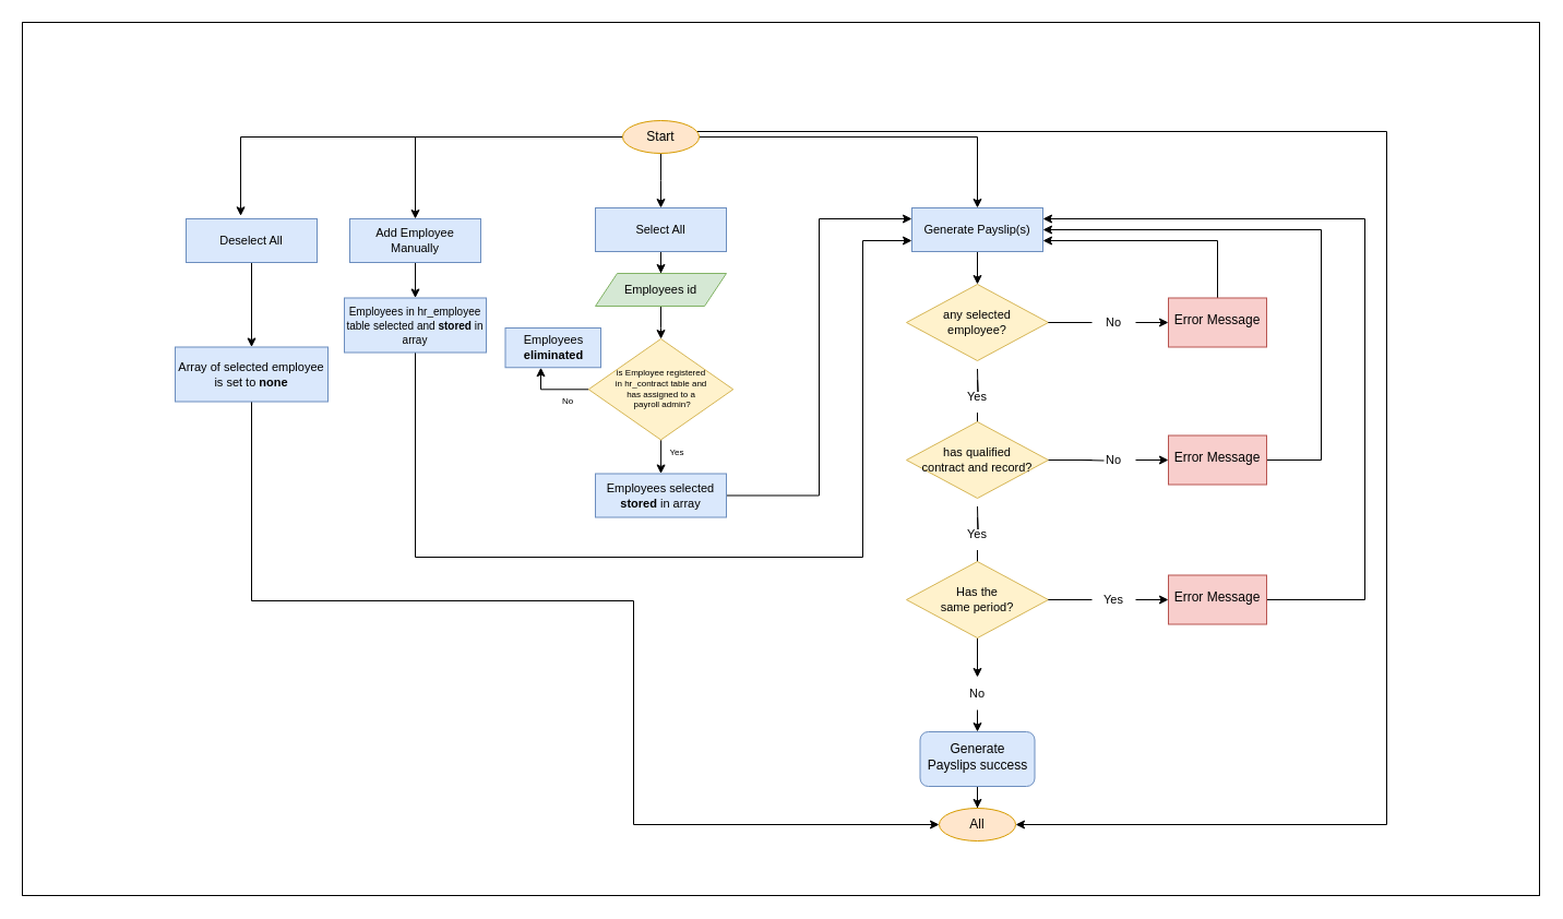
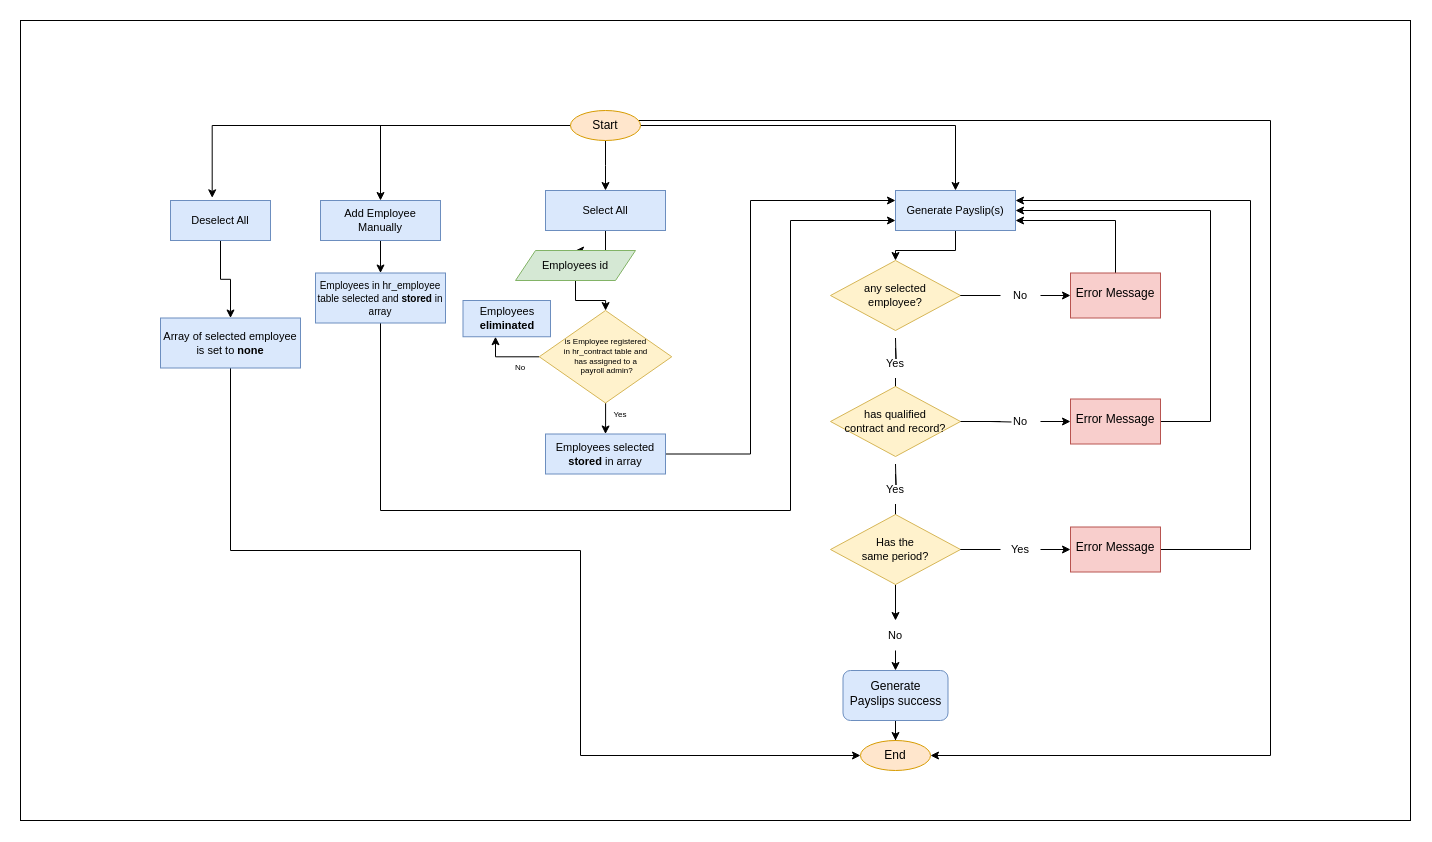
  <mxCell id="0" />
  <mxCell id="1" parent="0" />
  <mxCell id="2" value="" style="edgeStyle=orthogonalEdgeStyle;rounded=0;orthogonalLoop=1;jettySize=auto;html=1;" edge="1" parent="1" source="7"><mxGeometry relative="1" as="geometry"><mxPoint x="605" y="190" as="targetPoint" /></mxGeometry></mxCell>
  <mxCell id="3" style="edgeStyle=orthogonalEdgeStyle;rounded=0;orthogonalLoop=1;jettySize=auto;html=1;entryX=0.5;entryY=0;entryDx=0;entryDy=0;" edge="1" parent="1" source="7" target="9"><mxGeometry relative="1" as="geometry" /></mxCell>
  <mxCell id="4" style="edgeStyle=orthogonalEdgeStyle;rounded=0;orthogonalLoop=1;jettySize=auto;html=1;entryX=0.417;entryY=-0.067;entryDx=0;entryDy=0;entryPerimeter=0;" edge="1" parent="1" source="7" target="37"><mxGeometry relative="1" as="geometry" /></mxCell>
  <mxCell id="5" style="edgeStyle=orthogonalEdgeStyle;rounded=0;orthogonalLoop=1;jettySize=auto;html=1;entryX=0.5;entryY=0;entryDx=0;entryDy=0;fontSize=11;" edge="1" parent="1" source="7" target="51"><mxGeometry relative="1" as="geometry" /></mxCell>
  <mxCell id="6" style="edgeStyle=orthogonalEdgeStyle;rounded=0;orthogonalLoop=1;jettySize=auto;html=1;entryX=1;entryY=0.5;entryDx=0;entryDy=0;fontSize=11;" edge="1" parent="1" source="7" target="60"><mxGeometry relative="1" as="geometry"><Array as="points"><mxPoint x="1270" y="120" /><mxPoint x="1270" y="755" /></Array></mxGeometry></mxCell>
  <mxCell id="7" value="Start" style="ellipse;whiteSpace=wrap;html=1;fillColor=#ffe6cc;strokeColor=#d79b00;" vertex="1" parent="1"><mxGeometry x="570" y="110" width="70" height="30" as="geometry" /></mxCell>
  <mxCell id="8" value="" style="edgeStyle=orthogonalEdgeStyle;rounded=0;orthogonalLoop=1;jettySize=auto;html=1;fontSize=11;" edge="1" parent="1" source="9" target="10"><mxGeometry relative="1" as="geometry" /></mxCell>
- <mxCell id="9" value="Generate Payslip(s)" style="rounded=0;whiteSpace=wrap;html=1;fontSize=11;fillColor=#dae8fc;strokeColor=#6c8ebf;" vertex="1" parent="1"><mxGeometry x="835" y="190" width="120" height="40" as="geometry" /></mxCell>
+ <mxCell id="9" value="Generate Payslip(s)" style="rounded=0;whiteSpace=wrap;html=1;fontSize=11;fillColor=#dae8fc;strokeColor=#6c8ebf;" vertex="1" parent="1"><mxGeometry x="895" y="190" width="120" height="40" as="geometry" /></mxCell>
  <mxCell id="10" value="any selected &lt;br&gt;employee?" style="rhombus;whiteSpace=wrap;html=1;fontSize=11;rounded=0;fillColor=#fff2cc;strokeColor=#d6b656;" vertex="1" parent="1"><mxGeometry x="830" y="260" width="130" height="70" as="geometry" /></mxCell>
  <mxCell id="11" value="" style="edgeStyle=orthogonalEdgeStyle;rounded=0;orthogonalLoop=1;jettySize=auto;html=1;fontSize=11;startArrow=none;" edge="1" parent="1" source="14"><mxGeometry relative="1" as="geometry"><mxPoint x="895" y="387.5" as="targetPoint" /></mxGeometry></mxCell>
  <mxCell id="12" value="" style="edgeStyle=orthogonalEdgeStyle;rounded=0;orthogonalLoop=1;jettySize=auto;html=1;fontSize=11;startArrow=none;" edge="1" parent="1" source="18" target="16"><mxGeometry relative="1" as="geometry" /></mxCell>
  <mxCell id="13" value="" style="edgeStyle=orthogonalEdgeStyle;rounded=0;orthogonalLoop=1;jettySize=auto;html=1;fontSize=11;endArrow=none;" edge="1" parent="1" target="14"><mxGeometry relative="1" as="geometry"><mxPoint x="895" y="337.5" as="sourcePoint" /><mxPoint x="895" y="387.5" as="targetPoint" /></mxGeometry></mxCell>
  <mxCell id="14" value="Yes" style="text;html=1;strokeColor=none;fillColor=none;align=center;verticalAlign=middle;whiteSpace=wrap;rounded=0;fontSize=11;" vertex="1" parent="1"><mxGeometry x="865" y="347.5" width="60" height="30" as="geometry" /></mxCell>
  <mxCell id="15" style="edgeStyle=orthogonalEdgeStyle;rounded=0;orthogonalLoop=1;jettySize=auto;html=1;entryX=1;entryY=0.75;entryDx=0;entryDy=0;fontSize=11;" edge="1" parent="1" source="16" target="9"><mxGeometry relative="1" as="geometry"><Array as="points"><mxPoint x="1115" y="220" /></Array></mxGeometry></mxCell>
  <mxCell id="16" value="Error Message" style="whiteSpace=wrap;html=1;shadow=0;strokeWidth=1;spacing=6;spacingTop=-4;fillColor=#f8cecc;strokeColor=#b85450;" vertex="1" parent="1"><mxGeometry x="1070" y="272.5" width="90" height="45" as="geometry" /></mxCell>
  <mxCell id="17" value="" style="edgeStyle=orthogonalEdgeStyle;rounded=0;orthogonalLoop=1;jettySize=auto;html=1;fontSize=11;endArrow=none;" edge="1" parent="1" target="18"><mxGeometry relative="1" as="geometry"><mxPoint x="990" y="295" as="sourcePoint" /><mxPoint x="1080" y="295" as="targetPoint" /><Array as="points"><mxPoint x="960" y="295" /><mxPoint x="960" y="295" /></Array></mxGeometry></mxCell>
  <mxCell id="18" value="No" style="text;html=1;strokeColor=none;fillColor=none;align=center;verticalAlign=middle;whiteSpace=wrap;rounded=0;fontSize=11;" vertex="1" parent="1"><mxGeometry x="1000" y="280" width="40" height="30" as="geometry" /></mxCell>
  <mxCell id="19" value="&lt;font style=&quot;font-size: 11px;&quot;&gt;has qualified &lt;br&gt;contract and record?&lt;/font&gt;" style="rhombus;whiteSpace=wrap;html=1;fontSize=11;rounded=0;fillColor=#fff2cc;strokeColor=#d6b656;" vertex="1" parent="1"><mxGeometry x="830" y="386" width="130" height="70" as="geometry" /></mxCell>
  <mxCell id="20" value="" style="edgeStyle=orthogonalEdgeStyle;rounded=0;orthogonalLoop=1;jettySize=auto;html=1;fontSize=11;startArrow=none;" edge="1" parent="1" source="23"><mxGeometry relative="1" as="geometry"><mxPoint x="895" y="513.5" as="targetPoint" /></mxGeometry></mxCell>
  <mxCell id="21" value="" style="edgeStyle=orthogonalEdgeStyle;rounded=0;orthogonalLoop=1;jettySize=auto;html=1;fontSize=11;startArrow=none;" edge="1" parent="1" source="28" target="25"><mxGeometry relative="1" as="geometry" /></mxCell>
  <mxCell id="22" value="" style="edgeStyle=orthogonalEdgeStyle;rounded=0;orthogonalLoop=1;jettySize=auto;html=1;fontSize=11;endArrow=none;" edge="1" parent="1" target="23"><mxGeometry relative="1" as="geometry"><mxPoint x="895" y="463.5" as="sourcePoint" /><mxPoint x="895" y="513.5" as="targetPoint" /></mxGeometry></mxCell>
  <mxCell id="23" value="Yes" style="text;html=1;strokeColor=none;fillColor=none;align=center;verticalAlign=middle;whiteSpace=wrap;rounded=0;fontSize=11;" vertex="1" parent="1"><mxGeometry x="865" y="473.5" width="60" height="30" as="geometry" /></mxCell>
  <mxCell id="24" style="edgeStyle=orthogonalEdgeStyle;rounded=0;orthogonalLoop=1;jettySize=auto;html=1;entryX=1;entryY=0.5;entryDx=0;entryDy=0;fontSize=11;" edge="1" parent="1" source="25" target="9"><mxGeometry relative="1" as="geometry"><Array as="points"><mxPoint x="1210" y="421" /><mxPoint x="1210" y="210" /></Array></mxGeometry></mxCell>
  <mxCell id="25" value="Error Message" style="whiteSpace=wrap;html=1;shadow=0;strokeWidth=1;spacing=6;spacingTop=-4;fillColor=#f8cecc;strokeColor=#b85450;" vertex="1" parent="1"><mxGeometry x="1070" y="398.5" width="90" height="45" as="geometry" /></mxCell>
  <mxCell id="26" value="" style="edgeStyle=orthogonalEdgeStyle;rounded=0;orthogonalLoop=1;jettySize=auto;html=1;fontSize=11;endArrow=none;" edge="1" parent="1" target="28"><mxGeometry relative="1" as="geometry"><mxPoint x="990" y="421" as="sourcePoint" /><mxPoint x="1080" y="421" as="targetPoint" /></mxGeometry></mxCell>
  <mxCell id="27" value="" style="edgeStyle=orthogonalEdgeStyle;rounded=0;orthogonalLoop=1;jettySize=auto;html=1;fontSize=11;endArrow=none;endFill=0;" edge="1" parent="1" source="28" target="19"><mxGeometry relative="1" as="geometry" /></mxCell>
  <mxCell id="28" value="No" style="text;html=1;strokeColor=none;fillColor=none;align=center;verticalAlign=middle;whiteSpace=wrap;rounded=0;fontSize=11;" vertex="1" parent="1"><mxGeometry x="1000" y="406" width="40" height="30" as="geometry" /></mxCell>
  <mxCell id="29" style="edgeStyle=orthogonalEdgeStyle;rounded=0;orthogonalLoop=1;jettySize=auto;html=1;fontSize=11;" edge="1" parent="1" source="30" target="59"><mxGeometry relative="1" as="geometry" /></mxCell>
  <mxCell id="30" value="Has the &lt;br&gt;same period?" style="rhombus;whiteSpace=wrap;html=1;fontSize=11;rounded=0;fillColor=#fff2cc;strokeColor=#d6b656;" vertex="1" parent="1"><mxGeometry x="830" y="514" width="130" height="70" as="geometry" /></mxCell>
  <mxCell id="31" value="" style="edgeStyle=orthogonalEdgeStyle;rounded=0;orthogonalLoop=1;jettySize=auto;html=1;fontSize=11;startArrow=none;" edge="1" parent="1" source="35" target="33"><mxGeometry relative="1" as="geometry" /></mxCell>
  <mxCell id="32" style="edgeStyle=orthogonalEdgeStyle;rounded=0;orthogonalLoop=1;jettySize=auto;html=1;entryX=1;entryY=0.25;entryDx=0;entryDy=0;fontSize=11;" edge="1" parent="1" source="33" target="9"><mxGeometry relative="1" as="geometry"><Array as="points"><mxPoint x="1250" y="549" /><mxPoint x="1250" y="200" /></Array></mxGeometry></mxCell>
  <mxCell id="33" value="Error Message" style="whiteSpace=wrap;html=1;shadow=0;strokeWidth=1;spacing=6;spacingTop=-4;fillColor=#f8cecc;strokeColor=#b85450;" vertex="1" parent="1"><mxGeometry x="1070" y="526.5" width="90" height="45" as="geometry" /></mxCell>
  <mxCell id="34" value="" style="edgeStyle=orthogonalEdgeStyle;rounded=0;orthogonalLoop=1;jettySize=auto;html=1;fontSize=11;endArrow=none;" edge="1" parent="1" target="35"><mxGeometry relative="1" as="geometry"><mxPoint x="990" y="549" as="sourcePoint" /><mxPoint x="1080" y="549" as="targetPoint" /><Array as="points"><mxPoint x="960" y="549" /><mxPoint x="960" y="549" /></Array></mxGeometry></mxCell>
  <mxCell id="35" value="Yes" style="text;html=1;strokeColor=none;fillColor=none;align=center;verticalAlign=middle;whiteSpace=wrap;rounded=0;fontSize=11;" vertex="1" parent="1"><mxGeometry x="1000" y="534" width="40" height="30" as="geometry" /></mxCell>
  <mxCell id="36" value="" style="edgeStyle=orthogonalEdgeStyle;rounded=0;orthogonalLoop=1;jettySize=auto;html=1;fontSize=11;" edge="1" parent="1" source="37" target="55"><mxGeometry relative="1" as="geometry" /></mxCell>
- <mxCell id="37" value="Deselect All" style="rounded=0;whiteSpace=wrap;html=1;fontSize=11;fillColor=#dae8fc;strokeColor=#6c8ebf;" vertex="1" parent="1"><mxGeometry x="170" y="200" width="120" height="40" as="geometry" /></mxCell>
+ <mxCell id="37" value="Deselect All" style="rounded=0;whiteSpace=wrap;html=1;fontSize=11;fillColor=#dae8fc;strokeColor=#6c8ebf;" vertex="1" parent="1"><mxGeometry x="170" y="200" width="100" height="40" as="geometry" /></mxCell>
  <mxCell id="38" value="" style="edgeStyle=orthogonalEdgeStyle;rounded=0;orthogonalLoop=1;jettySize=auto;html=1;" edge="1" parent="1" source="39" target="41"><mxGeometry relative="1" as="geometry" /></mxCell>
  <mxCell id="39" value="Select All" style="rounded=0;whiteSpace=wrap;html=1;fontSize=11;fillColor=#dae8fc;strokeColor=#6c8ebf;" vertex="1" parent="1"><mxGeometry x="545" y="190" width="120" height="40" as="geometry" /></mxCell>
  <mxCell id="40" value="" style="edgeStyle=orthogonalEdgeStyle;rounded=0;orthogonalLoop=1;jettySize=auto;html=1;" edge="1" parent="1" source="41" target="44"><mxGeometry relative="1" as="geometry" /></mxCell>
- <mxCell id="41" value="Employees id" style="shape=parallelogram;perimeter=parallelogramPerimeter;whiteSpace=wrap;html=1;fixedSize=1;fontSize=11;fillColor=#d5e8d4;strokeColor=#82b366;rounded=0;" vertex="1" parent="1"><mxGeometry x="545" y="250" width="120" height="30" as="geometry" /></mxCell>
+ <mxCell id="41" value="Employees id" style="shape=parallelogram;perimeter=parallelogramPerimeter;whiteSpace=wrap;html=1;fixedSize=1;fontSize=11;fillColor=#d5e8d4;strokeColor=#82b366;rounded=0;" vertex="1" parent="1"><mxGeometry x="515" y="250" width="120" height="30" as="geometry" /></mxCell>
  <mxCell id="42" value="" style="edgeStyle=orthogonalEdgeStyle;rounded=0;orthogonalLoop=1;jettySize=auto;html=1;fontSize=8;" edge="1" parent="1" source="44" target="46"><mxGeometry relative="1" as="geometry" /></mxCell>
  <mxCell id="43" value="" style="edgeStyle=orthogonalEdgeStyle;rounded=0;orthogonalLoop=1;jettySize=auto;html=1;fontSize=8;" edge="1" parent="1" source="44" target="48"><mxGeometry relative="1" as="geometry"><Array as="points"><mxPoint x="495" y="356" /></Array></mxGeometry></mxCell>
  <mxCell id="44" value="is Employee registered &lt;br style=&quot;font-size: 8px;&quot;&gt;in hr_contract table and &lt;br style=&quot;font-size: 8px;&quot;&gt;has assigned to a&lt;br style=&quot;font-size: 8px;&quot;&gt;&amp;nbsp;payroll admin?" style="rhombus;whiteSpace=wrap;html=1;fontSize=8;fillColor=#fff2cc;strokeColor=#d6b656;rounded=0;" vertex="1" parent="1"><mxGeometry x="538.75" y="310" width="132.5" height="92.5" as="geometry" /></mxCell>
  <mxCell id="45" style="edgeStyle=orthogonalEdgeStyle;rounded=0;orthogonalLoop=1;jettySize=auto;html=1;fontSize=11;entryX=0;entryY=0.25;entryDx=0;entryDy=0;" edge="1" parent="1" source="46" target="9"><mxGeometry relative="1" as="geometry"><mxPoint x="840" y="200" as="targetPoint" /><Array as="points"><mxPoint x="750" y="454" /><mxPoint x="750" y="200" /></Array></mxGeometry></mxCell>
  <mxCell id="46" value="Employees selected &lt;b&gt;stored &lt;/b&gt;in array" style="rounded=0;whiteSpace=wrap;html=1;fontSize=11;fillColor=#dae8fc;strokeColor=#6c8ebf;" vertex="1" parent="1"><mxGeometry x="545" y="433.5" width="120" height="40" as="geometry" /></mxCell>
  <mxCell id="47" value="Yes" style="text;html=1;strokeColor=none;fillColor=none;align=center;verticalAlign=middle;whiteSpace=wrap;rounded=0;fontSize=8;" vertex="1" parent="1"><mxGeometry x="590" y="398.5" width="60" height="30" as="geometry" /></mxCell>
  <mxCell id="48" value="&lt;font style=&quot;font-size: 11px;&quot;&gt;Employees &lt;br&gt;&lt;b&gt;eliminated&lt;/b&gt;&lt;br&gt;&lt;/font&gt;" style="whiteSpace=wrap;html=1;fontSize=8;fillColor=#dae8fc;strokeColor=#6c8ebf;rounded=0;" vertex="1" parent="1"><mxGeometry x="462.5" y="300" width="87.5" height="36.25" as="geometry" /></mxCell>
  <mxCell id="49" value="No" style="text;html=1;strokeColor=none;fillColor=none;align=center;verticalAlign=middle;whiteSpace=wrap;rounded=0;fontSize=8;" vertex="1" parent="1"><mxGeometry x="490" y="352" width="60" height="30" as="geometry" /></mxCell>
  <mxCell id="50" value="" style="edgeStyle=orthogonalEdgeStyle;rounded=0;orthogonalLoop=1;jettySize=auto;html=1;fontSize=11;" edge="1" parent="1" source="51" target="53"><mxGeometry relative="1" as="geometry" /></mxCell>
  <mxCell id="51" value="Add Employee Manually" style="rounded=0;whiteSpace=wrap;html=1;fontSize=11;fillColor=#dae8fc;strokeColor=#6c8ebf;" vertex="1" parent="1"><mxGeometry x="320" y="200" width="120" height="40" as="geometry" /></mxCell>
  <mxCell id="52" style="edgeStyle=orthogonalEdgeStyle;rounded=0;orthogonalLoop=1;jettySize=auto;html=1;entryX=0;entryY=0.75;entryDx=0;entryDy=0;fontSize=11;" edge="1" parent="1" source="53" target="9"><mxGeometry relative="1" as="geometry"><Array as="points"><mxPoint x="380" y="510" /><mxPoint x="790" y="510" /><mxPoint x="790" y="220" /></Array></mxGeometry></mxCell>
  <mxCell id="53" value="&lt;font style=&quot;font-size: 10px;&quot;&gt;Employees in hr_employee table selected and &lt;b&gt;stored&lt;/b&gt; in array&lt;/font&gt;" style="rounded=0;whiteSpace=wrap;html=1;fontSize=11;fillColor=#dae8fc;strokeColor=#6c8ebf;" vertex="1" parent="1"><mxGeometry x="315" y="272.5" width="130" height="50" as="geometry" /></mxCell>
  <mxCell id="54" style="edgeStyle=orthogonalEdgeStyle;rounded=0;orthogonalLoop=1;jettySize=auto;html=1;entryX=0;entryY=0.5;entryDx=0;entryDy=0;fontSize=11;" edge="1" parent="1" source="55" target="60"><mxGeometry relative="1" as="geometry"><Array as="points"><mxPoint x="230" y="550" /><mxPoint x="580" y="550" /><mxPoint x="580" y="755" /></Array></mxGeometry></mxCell>
  <mxCell id="55" value="Array of selected employee is set to &lt;b&gt;none&lt;/b&gt;" style="rounded=0;whiteSpace=wrap;html=1;fontSize=11;fillColor=#dae8fc;strokeColor=#6c8ebf;" vertex="1" parent="1"><mxGeometry x="160" y="317.5" width="140" height="50" as="geometry" /></mxCell>
  <mxCell id="56" value="" style="edgeStyle=orthogonalEdgeStyle;rounded=0;orthogonalLoop=1;jettySize=auto;html=1;fontSize=11;" edge="1" parent="1" source="59" target="58"><mxGeometry relative="1" as="geometry"><Array as="points"><mxPoint x="895.5" y="688.5" /><mxPoint x="895.5" y="688.5" /></Array></mxGeometry></mxCell>
  <mxCell id="57" value="" style="edgeStyle=orthogonalEdgeStyle;rounded=0;orthogonalLoop=1;jettySize=auto;html=1;fontSize=11;" edge="1" parent="1" source="58" target="60"><mxGeometry relative="1" as="geometry" /></mxCell>
  <mxCell id="58" value="Generate Payslips success" style="whiteSpace=wrap;html=1;shadow=0;strokeWidth=1;spacing=6;spacingTop=-4;fillColor=#dae8fc;strokeColor=#6c8ebf;rounded=1;" vertex="1" parent="1"><mxGeometry x="842.5" y="670" width="105" height="50" as="geometry" /></mxCell>
  <mxCell id="59" value="No" style="text;html=1;strokeColor=none;fillColor=none;align=center;verticalAlign=middle;whiteSpace=wrap;rounded=0;fontSize=11;" vertex="1" parent="1"><mxGeometry x="865" y="620" width="60" height="30" as="geometry" /></mxCell>
- <mxCell id="60" value="All" style="ellipse;whiteSpace=wrap;html=1;fillColor=#ffe6cc;strokeColor=#d79b00;" vertex="1" parent="1"><mxGeometry x="860" y="740" width="70" height="30" as="geometry" /></mxCell>
+ <mxCell id="60" value="End" style="ellipse;whiteSpace=wrap;html=1;fillColor=#ffe6cc;strokeColor=#d79b00;" vertex="1" parent="1"><mxGeometry x="860" y="740" width="70" height="30" as="geometry" /></mxCell>
  <mxCell id="61" style="edgeStyle=orthogonalEdgeStyle;rounded=0;orthogonalLoop=1;jettySize=auto;html=1;exitX=0.5;exitY=1;exitDx=0;exitDy=0;fontSize=11;" edge="1" parent="1" source="58" target="58"><mxGeometry relative="1" as="geometry" /></mxCell>
  <mxCell id="62" value="" style="rounded=0;whiteSpace=wrap;html=1;fontSize=10;fillColor=none;" vertex="1" parent="1"><mxGeometry x="20" y="20" width="1390" height="800" as="geometry" /></mxCell>
